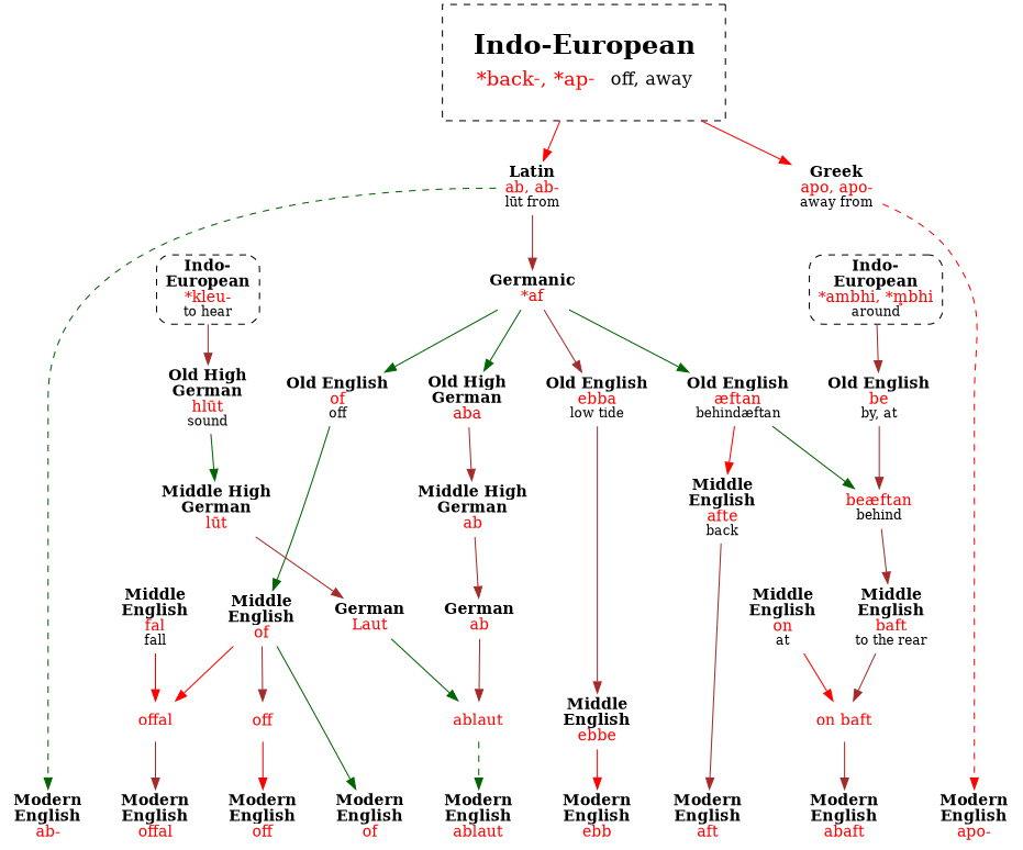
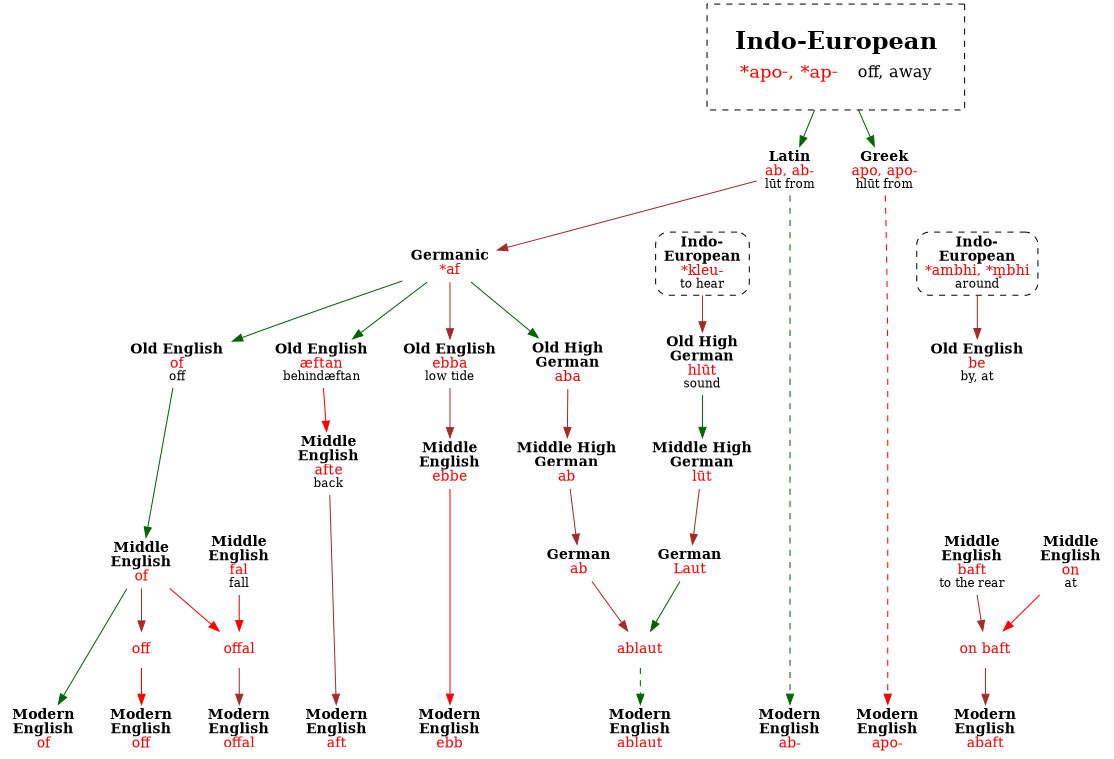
  strict digraph {
    node [shape=none]
    edge [color=brown]
    n1 [label=<<b>Modern<br/>English</b><br/><font color="red">of</font>>]
    n2 [label=<<b>Modern<br/>English</b><br/><font color="red">off</font>>]
    n3 [label=<<b>Modern<br/>English</b><br/><font color="red">offal</font>>]
    n4 [label=<<b>Modern<br/>English</b><br/><font color="red">ebb</font>>]
    n5 [label=<<b>Modern<br/>English</b><br/><font color="red">ablaut</font>>]
    n6 [label=<<b>Modern<br/>English</b><br/><font color="red">aft</font>>]
    n7 [label=<<b>Modern<br/>English</b><br/><font color="red">abaft</font>>]
    n8 [label=<<b>Modern<br/>English</b><br/><font color="red">ab-</font>>]
    n9 [label=<<b>Modern<br/>English</b><br/><font color="red">apo-</font>>]
    n10 [label=<<b>Indo-<br/>European</b><br/><font color="red">*kleu-</font><br/><font point-size="12">to hear</font>> shape=box style="dashed,rounded"]
    n11 [label=<<b>Indo-<br/>European</b><br/><font color="red">*ambhi, *m̥bhi</font><br/><font point-size="12">around</font>> shape=box style="dashed,rounded"]
    n12 [label=<<b>Old High<br/>German</b><br/><font color="red">hlūt</font><br/><font point-size="12">sound</font>>]
    n13 [label=<<b>Old English</b><br/><font color="red">be</font><br/><font point-size="12">by, at</font>>]
-   n14 [label=<<table border="0"><tr><td colspan="2"><font point-size="24"><b>Indo-European</b></font></td></tr><tr><td><font point-size="18" color="red">*back-, *ap-</font></td><td><font point-size="16">off, away</font></td></tr></table>> margin=.3 peripheries=1 shape=rect style=dashed]
+   n14 [label=<<table border="0"><tr><td colspan="2"><font point-size="24"><b>Indo-European</b></font></td></tr><tr><td><font point-size="18" color="red">*apo-, *ap-</font></td><td><font point-size="16">off, away</font></td></tr></table>> margin=.3 peripheries=1 shape=rect style=dashed]
    n15 [label=<<b>Latin</b><br/><font color="red">ab, ab-</font><br/><font point-size="12">lūt from</font>>]
-   n16 [label=<<b>Greek</b><br/><font color="red">apo, apo-</font><br/><font point-size="12">away from</font>>]
+   n16 [label=<<b>Greek</b><br/><font color="red">apo, apo-</font><br/><font point-size="12">hlūt from</font>>]
    n17 [label=<<b>Germanic</b><br/><font color="red">*af</font>>]
    n18 [label=<<b>Old English</b><br/><font color="red">of</font><br/><font point-size="12">off</font>>]
    n19 [label=<<b>Old English</b><br/><font color="red">ebba</font><br/><font point-size="12">low tide</font>>]
    n20 [label=<<b>Old High<br/>German</b><br/><font color="red">aba</font>>]
    n21 [label=<<b>Old English</b><br/><font color="red">æftan</font><br/><font point-size="12">behindæftan</font>>]
    n22 [label=<<b>Middle<br/>English</b><br/><font color="red">of</font>>]
    n23 [label=<<b>Middle<br/>English</b><br/><font color="red">ebbe</font>>]
    n24 [label=<<b>Middle High<br/>German</b><br/><font color="red">ab</font>>]
    n25 [label=<<b>Middle<br/>English</b><br/><font color="red">afte</font><br/><font point-size="12">back</font>>]
-   n26 [label=<<font color="red">beæftan</font><br/><font point-size="12">behind</font>>]
    n27 [label=<<font color="red">off</font>>]
    n28 [label=<<font color="red">offal</font>>]
    n29 [label=<<b>Middle<br/>English</b><br/><font color="red">fal</font><br/><font point-size="12">fall</font>>]
    n30 [label=<<b>German</b><br/><font color="red">ab</font>>]
    n31 [label=<<font color="red">ablaut</font>>]
    n32 [label=<<b>Middle High<br/>German</b><br/><font color="red">lūt</font>>]
    n33 [label=<<b>German</b><br/><font color="red">Laut</font>>]
    n34 [label=<<b>Middle<br/>English</b><br/><font color="red">baft</font><br/><font point-size="12">to the rear</font>>]
    n35 [label=<<font color="red">on baft</font>>]
    n36 [label=<<b>Middle<br/>English</b><br/><font color="red">on</font><br/><font point-size="12">at</font>>]
    subgraph sub_1 {
      rank=sink
      n1
      n2
      n3
      n4
      n5
      n6
      n7
      n8
      n9
    }
    subgraph sub_2 {
      rank=same
      n10
      n11
    }
    n10 -> n12
    n11 -> n13
    n12 -> n32 [color=darkgreen]
-   n13 -> n26
-   n14 -> n15 [color=red]
-   n14 -> n16 [color=red]
+   n14 -> n15 [color=darkgreen]
+   n14 -> n16 [color=darkgreen]
    n15 -> n8 [color=darkgreen style=dashed]
    n15 -> n17
    n16 -> n9 [color=red style=dashed]
    n17 -> n18 [color=darkgreen]
    n17 -> n19
    n17 -> n20 [color=darkgreen]
    n17 -> n21 [color=darkgreen]
    n18 -> n22 [color=darkgreen]
    n19 -> n23
    n20 -> n24
    n21 -> n25 [color=red]
-   n21 -> n26 [color=darkgreen]
    n22 -> n1 [color=darkgreen]
    n22 -> n27
    n22 -> n28 [color=red]
    n23 -> n4 [color=red]
    n24 -> n30
    n25 -> n6
-   n26 -> n34
    n27 -> n2 [color=red]
    n28 -> n3
    n29 -> n28 [color=red]
    n30 -> n31
    n31 -> n5 [color=darkgreen style=dashed]
    n32 -> n33
    n33 -> n31 [color=darkgreen]
    n34 -> n35
    n35 -> n7
    n36 -> n35 [color=red]
  }
